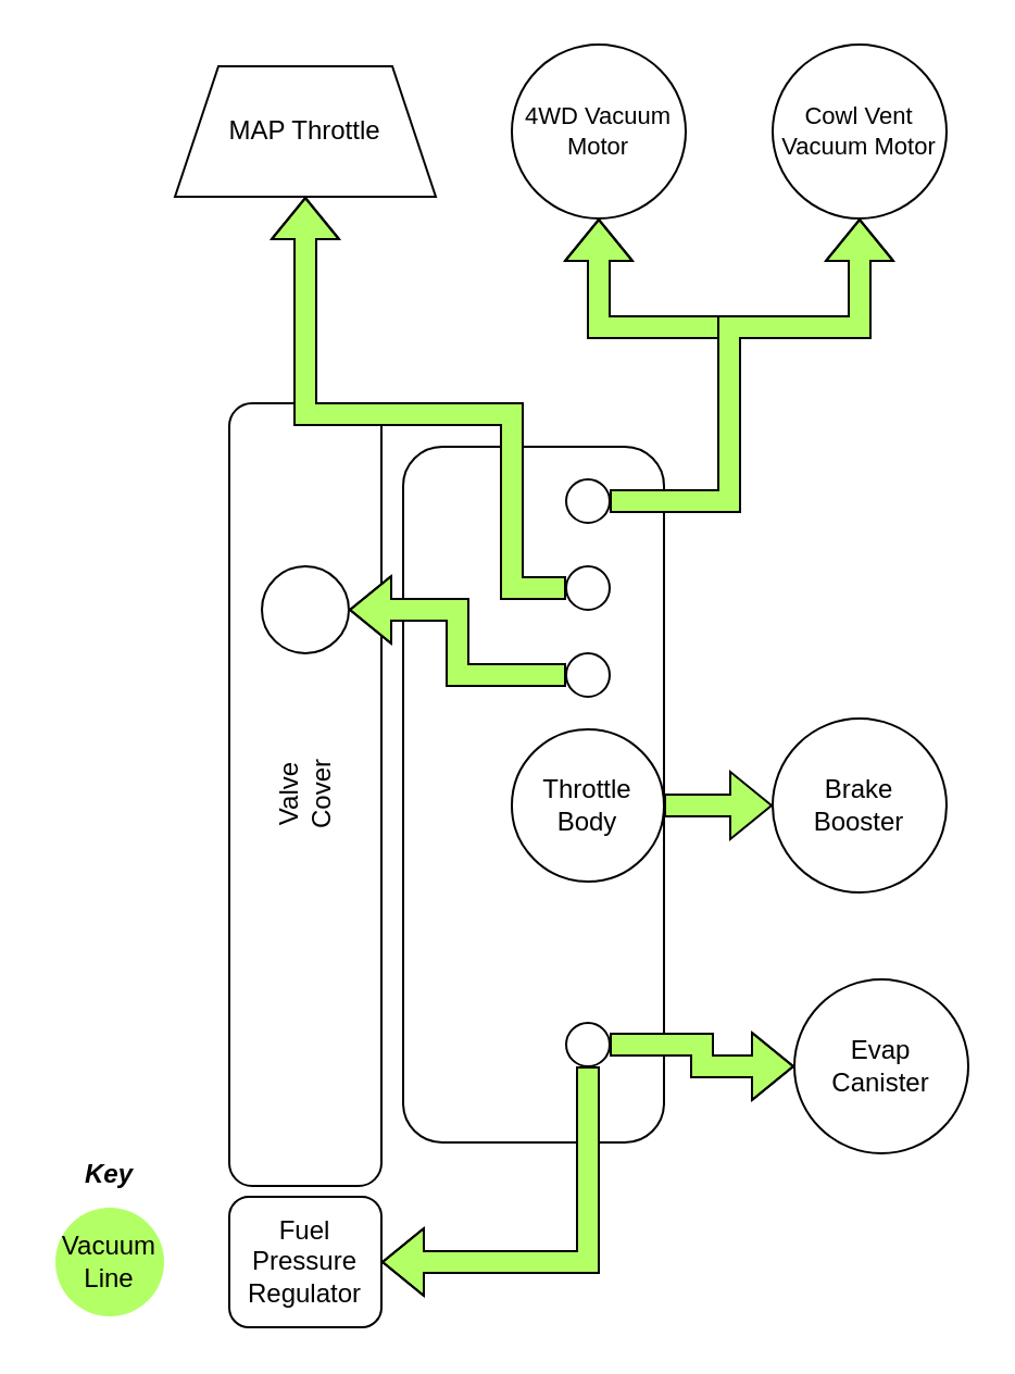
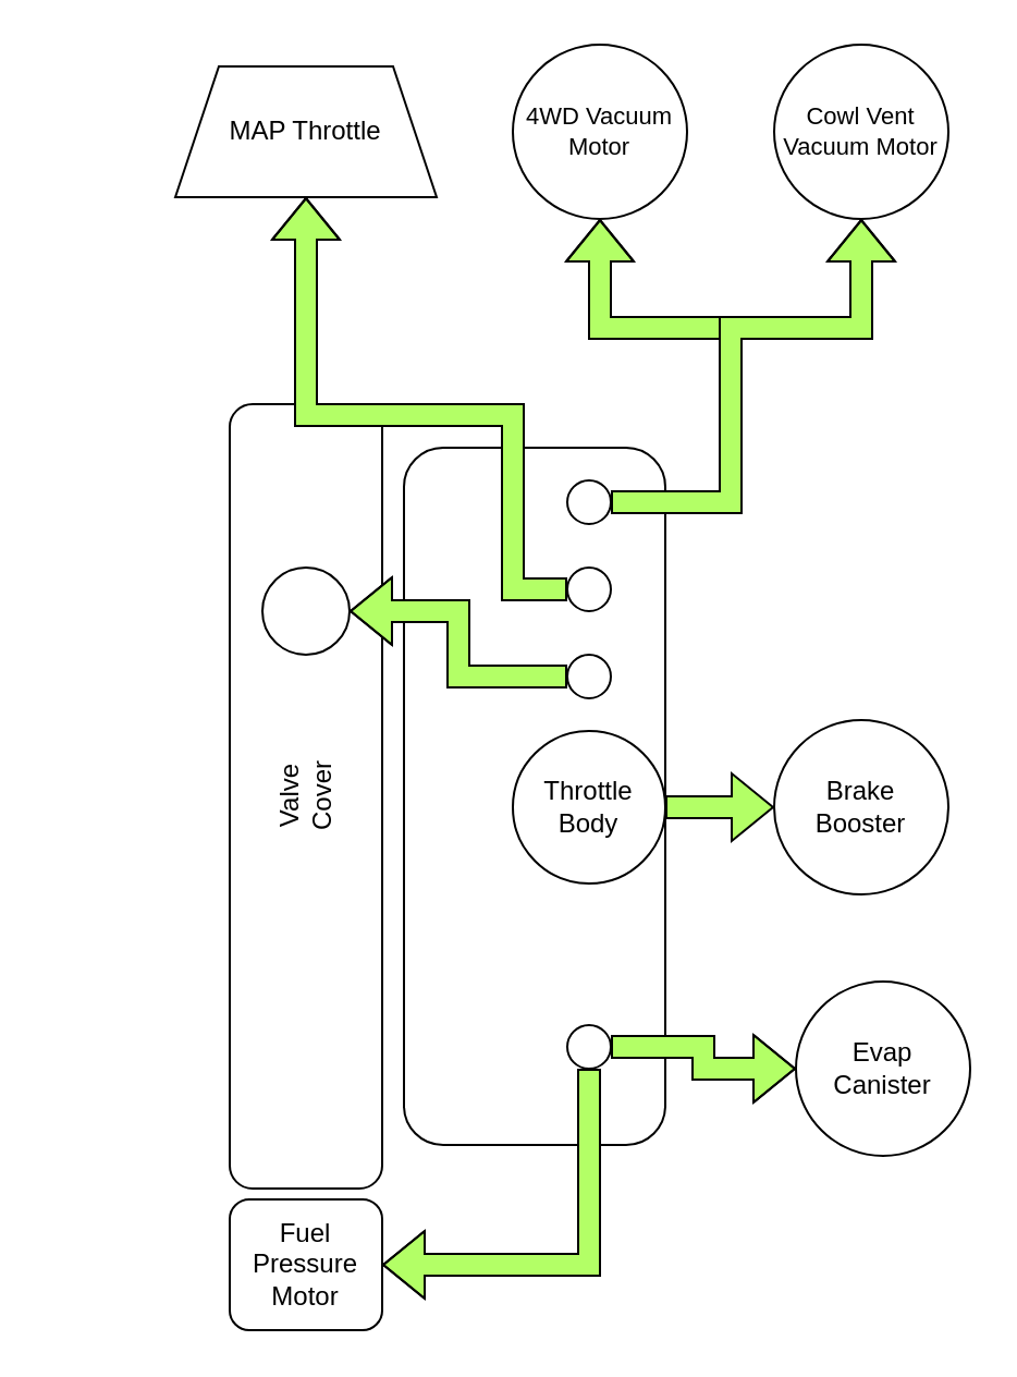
  <mxCell id="0" />
  <mxCell id="1" parent="0" />
  <mxCell id="2" value="" style="rounded=1;whiteSpace=wrap;html=1;" vertex="1" parent="1"><mxGeometry x="185" y="205" width="120" height="320" as="geometry" /></mxCell>
  <mxCell id="3" value="Throttle Body" style="ellipse;whiteSpace=wrap;html=1;aspect=fixed;" vertex="1" parent="1"><mxGeometry x="235" y="335" width="70" height="70" as="geometry" /></mxCell>
  <mxCell id="4" value="Valve&lt;div&gt;Cover&lt;/div&gt;" style="rounded=1;whiteSpace=wrap;html=1;horizontal=0;" vertex="1" parent="1"><mxGeometry x="105" y="185" width="70" height="360" as="geometry" /></mxCell>
  <mxCell id="5" value="" style="ellipse;whiteSpace=wrap;html=1;aspect=fixed;" vertex="1" parent="1"><mxGeometry x="120" y="260" width="40" height="40" as="geometry" /></mxCell>
  <mxCell id="6" value="" style="ellipse;whiteSpace=wrap;html=1;aspect=fixed;" vertex="1" parent="1"><mxGeometry x="260" y="220" width="20" height="20" as="geometry" /></mxCell>
  <mxCell id="7" value="" style="ellipse;whiteSpace=wrap;html=1;aspect=fixed;" vertex="1" parent="1"><mxGeometry x="260" y="260" width="20" height="20" as="geometry" /></mxCell>
  <mxCell id="8" style="edgeStyle=orthogonalEdgeStyle;shape=flexArrow;rounded=0;orthogonalLoop=1;jettySize=auto;html=1;exitX=0;exitY=0.5;exitDx=0;exitDy=0;entryX=1;entryY=0.5;entryDx=0;entryDy=0;fillColor=#B3FF66;" edge="1" parent="1" source="9" target="5"><mxGeometry relative="1" as="geometry" /></mxCell>
  <mxCell id="9" value="" style="ellipse;whiteSpace=wrap;html=1;aspect=fixed;" vertex="1" parent="1"><mxGeometry x="260" y="300" width="20" height="20" as="geometry" /></mxCell>
  <mxCell id="10" value="" style="ellipse;whiteSpace=wrap;html=1;aspect=fixed;" vertex="1" parent="1"><mxGeometry x="260" y="470" width="20" height="20" as="geometry" /></mxCell>
- <mxCell id="11" value="Fuel Pressure Regulator" style="rounded=1;whiteSpace=wrap;html=1;" vertex="1" parent="1"><mxGeometry x="105" y="550" width="70" height="60" as="geometry" /></mxCell>
+ <mxCell id="11" value="Fuel Pressure Motor" style="rounded=1;whiteSpace=wrap;html=1;" vertex="1" parent="1"><mxGeometry x="105" y="550" width="70" height="60" as="geometry" /></mxCell>
  <mxCell id="12" value="MAP Throttle" style="shape=trapezoid;perimeter=trapezoidPerimeter;whiteSpace=wrap;html=1;fixedSize=1;" vertex="1" parent="1"><mxGeometry x="80" y="30" width="120" height="60" as="geometry" /></mxCell>
  <mxCell id="13" style="edgeStyle=orthogonalEdgeStyle;shape=flexArrow;rounded=0;orthogonalLoop=1;jettySize=auto;html=1;exitX=0;exitY=0.5;exitDx=0;exitDy=0;entryX=0.5;entryY=1;entryDx=0;entryDy=0;fillColor=#B3FF66;strokeColor=default;" edge="1" parent="1" source="7" target="12"><mxGeometry relative="1" as="geometry"><mxPoint x="270" y="320" as="sourcePoint" /><mxPoint x="170" y="290" as="targetPoint" /><Array as="points"><mxPoint x="235" y="270" /><mxPoint x="235" y="190" /><mxPoint x="140" y="190" /></Array></mxGeometry></mxCell>
  <mxCell id="14" value="4WD Vacuum Motor" style="ellipse;whiteSpace=wrap;html=1;aspect=fixed;fontSize=11;" vertex="1" parent="1"><mxGeometry x="235" y="20" width="80" height="80" as="geometry" /></mxCell>
  <mxCell id="15" value="Cowl Vent Vacuum Motor" style="ellipse;whiteSpace=wrap;html=1;aspect=fixed;fontSize=11;" vertex="1" parent="1"><mxGeometry x="355" y="20" width="80" height="80" as="geometry" /></mxCell>
  <mxCell id="16" style="edgeStyle=orthogonalEdgeStyle;shape=flexArrow;rounded=0;orthogonalLoop=1;jettySize=auto;html=1;exitX=1;exitY=0.5;exitDx=0;exitDy=0;entryX=0.5;entryY=1;entryDx=0;entryDy=0;fillColor=#B3FF66;" edge="1" parent="1" source="6" target="14"><mxGeometry relative="1" as="geometry"><mxPoint x="270" y="280" as="sourcePoint" /><mxPoint x="150" y="100" as="targetPoint" /><Array as="points"><mxPoint x="335" y="230" /><mxPoint x="335" y="150" /><mxPoint x="275" y="150" /></Array></mxGeometry></mxCell>
  <mxCell id="17" style="edgeStyle=orthogonalEdgeStyle;shape=flexArrow;rounded=0;orthogonalLoop=1;jettySize=auto;html=1;exitX=1;exitY=0.5;exitDx=0;exitDy=0;entryX=0.5;entryY=1;entryDx=0;entryDy=0;fillColor=#B3FF66;" edge="1" parent="1" source="6" target="15"><mxGeometry relative="1" as="geometry"><mxPoint x="290" y="240" as="sourcePoint" /><mxPoint x="285" y="110" as="targetPoint" /><Array as="points"><mxPoint x="335" y="230" /><mxPoint x="335" y="150" /><mxPoint x="395" y="150" /></Array></mxGeometry></mxCell>
  <mxCell id="18" value="Brake&lt;div&gt;Booster&lt;/div&gt;" style="ellipse;whiteSpace=wrap;html=1;aspect=fixed;" vertex="1" parent="1"><mxGeometry x="355" y="330" width="80" height="80" as="geometry" /></mxCell>
  <mxCell id="19" style="edgeStyle=orthogonalEdgeStyle;shape=flexArrow;rounded=0;orthogonalLoop=1;jettySize=auto;html=1;exitX=1;exitY=0.5;exitDx=0;exitDy=0;entryX=0;entryY=0.5;entryDx=0;entryDy=0;fillColor=#B3FF66;" edge="1" parent="1" source="3" target="18"><mxGeometry relative="1" as="geometry"><mxPoint x="270" y="320" as="sourcePoint" /><mxPoint x="170" y="290" as="targetPoint" /></mxGeometry></mxCell>
  <mxCell id="20" style="edgeStyle=orthogonalEdgeStyle;shape=flexArrow;rounded=0;orthogonalLoop=1;jettySize=auto;html=1;exitX=0.5;exitY=1;exitDx=0;exitDy=0;entryX=1;entryY=0.5;entryDx=0;entryDy=0;fillColor=#B3FF66;" edge="1" parent="1" source="10" target="11"><mxGeometry relative="1" as="geometry"><mxPoint x="280" y="330" as="sourcePoint" /><mxPoint x="180" y="300" as="targetPoint" /></mxGeometry></mxCell>
  <mxCell id="21" value="Evap&lt;br&gt;Canister" style="ellipse;whiteSpace=wrap;html=1;aspect=fixed;" vertex="1" parent="1"><mxGeometry x="365" y="450" width="80" height="80" as="geometry" /></mxCell>
  <mxCell id="22" style="edgeStyle=orthogonalEdgeStyle;shape=flexArrow;rounded=0;orthogonalLoop=1;jettySize=auto;html=1;exitX=1;exitY=0.5;exitDx=0;exitDy=0;entryX=0;entryY=0.5;entryDx=0;entryDy=0;fillColor=#B3FF66;" edge="1" parent="1" source="10" target="21"><mxGeometry relative="1" as="geometry"><mxPoint x="290" y="340" as="sourcePoint" /><mxPoint x="190" y="310" as="targetPoint" /></mxGeometry></mxCell>
- <mxCell id="23" value="Key" style="text;html=1;align=center;verticalAlign=middle;whiteSpace=wrap;rounded=0;fontStyle=3" vertex="1" parent="1"><mxGeometry x="20" y="525" width="60" height="30" as="geometry" /></mxCell>
- <mxCell id="24" value="Vacuum Line" style="ellipse;whiteSpace=wrap;html=1;aspect=fixed;fontColor=#000000;fillColor=#B3FF66;strokeColor=none;" vertex="1" parent="1"><mxGeometry x="25" y="555" width="50" height="50" as="geometry" /></mxCell>
